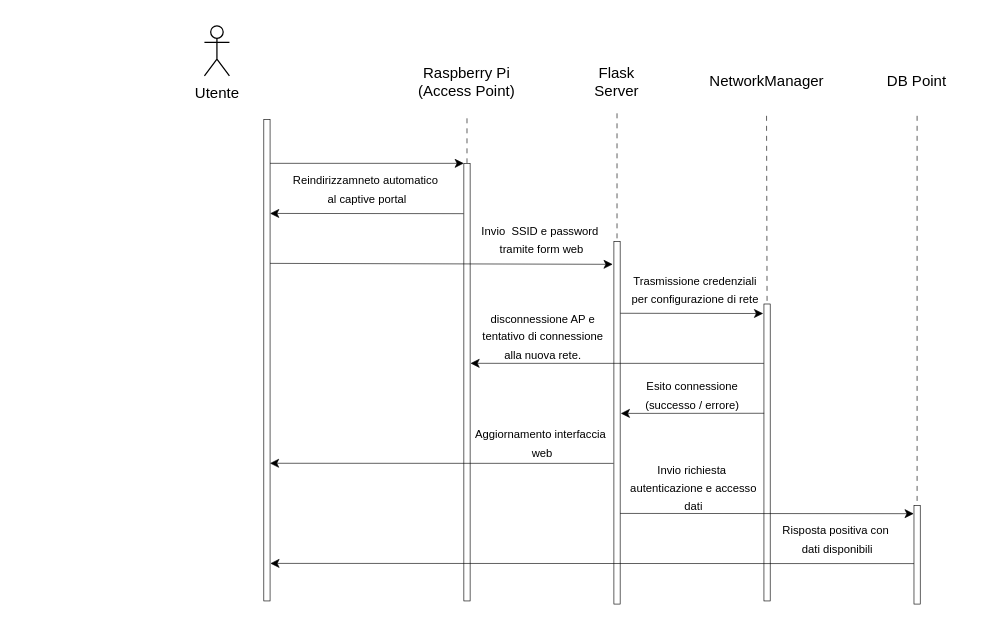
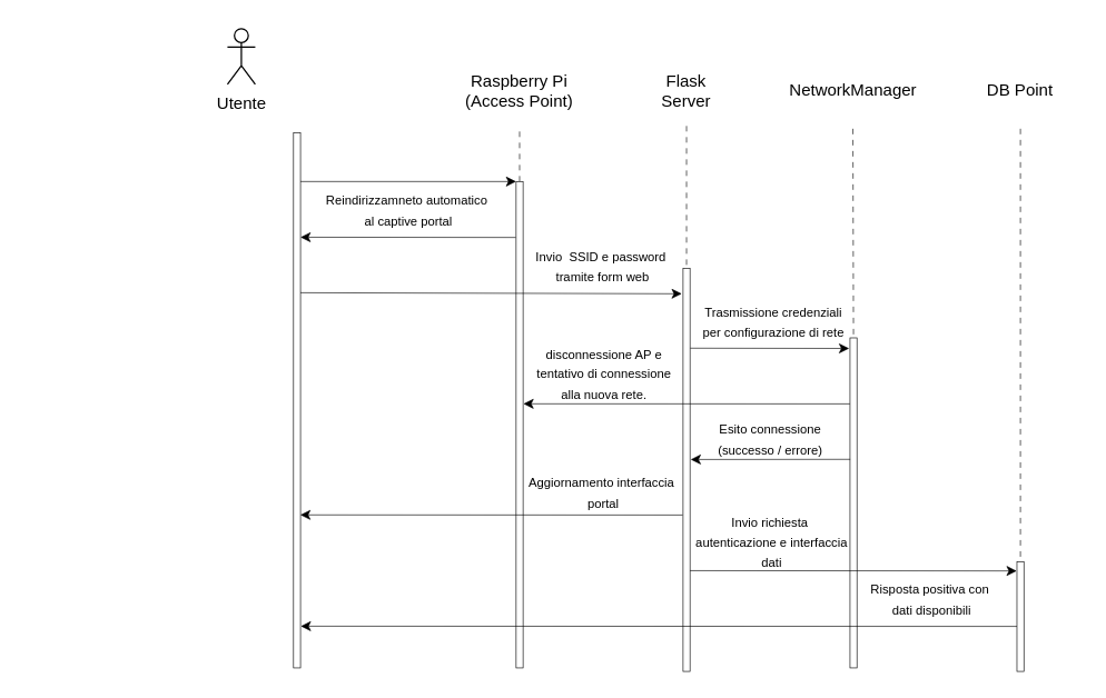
  <mxCell id="0" />
  <mxCell id="1" parent="0" />
  <mxCell id="2" value="Utente&lt;div&gt;&lt;br&gt;&lt;/div&gt;" style="shape=umlActor;verticalLabelPosition=bottom;verticalAlign=top;html=1;outlineConnect=0;" vertex="1" parent="1"><mxGeometry x="163" y="20" width="20" height="40" as="geometry" /></mxCell>
  <mxCell id="3" value="" style="endArrow=none;dashed=1;html=1;dashPattern=8 8;strokeWidth=0.5;rounded=0;strokeColor=#FFFFFF;" edge="1" parent="1"><mxGeometry width="50" height="50" relative="1" as="geometry"><mxPoint x="216" y="95" as="sourcePoint" /><mxPoint x="213" y="90" as="targetPoint" /></mxGeometry></mxCell>
  <mxCell id="4" value="Raspberry Pi&lt;div&gt;(Access Point)&lt;/div&gt;" style="text;html=1;align=center;verticalAlign=middle;whiteSpace=wrap;rounded=0;" vertex="1" parent="1"><mxGeometry x="323" y="50" width="100" height="30" as="geometry" /></mxCell>
  <mxCell id="5" value="Flask Server" style="text;html=1;align=center;verticalAlign=middle;whiteSpace=wrap;rounded=0;" vertex="1" parent="1"><mxGeometry x="463" y="50" width="60" height="30" as="geometry" /></mxCell>
  <mxCell id="6" value="DB Point" style="text;html=1;align=center;verticalAlign=middle;whiteSpace=wrap;rounded=0;" vertex="1" parent="1"><mxGeometry x="703" y="50" width="60" height="30" as="geometry" /></mxCell>
  <mxCell id="7" value="" style="endArrow=none;dashed=1;html=1;dashPattern=8 8;strokeWidth=0.5;rounded=0;" edge="1" parent="1"><mxGeometry width="50" height="50" relative="1" as="geometry"><mxPoint x="373" y="130" as="sourcePoint" /><mxPoint x="373" y="90" as="targetPoint" /></mxGeometry></mxCell>
  <mxCell id="8" value="" style="rounded=0;whiteSpace=wrap;html=1;rotation=90;strokeWidth=0.5;" vertex="1" parent="1"><mxGeometry x="198" y="302.5" width="350" height="5" as="geometry" /></mxCell>
  <mxCell id="9" value="" style="endArrow=classic;html=1;rounded=0;entryX=0;entryY=1;entryDx=0;entryDy=0;strokeWidth=0.5;" edge="1" parent="1" target="8"><mxGeometry width="50" height="50" relative="1" as="geometry"><mxPoint x="213" y="130" as="sourcePoint" /><mxPoint x="323" y="160" as="targetPoint" /></mxGeometry></mxCell>
  <mxCell id="10" value="" style="endArrow=classic;html=1;rounded=0;strokeWidth=0.5;entryX=0.063;entryY=1.187;entryDx=0;entryDy=0;entryPerimeter=0;" edge="1" parent="1" target="16"><mxGeometry width="50" height="50" relative="1" as="geometry"><mxPoint x="213" y="210" as="sourcePoint" /><mxPoint x="493" y="210" as="targetPoint" /></mxGeometry></mxCell>
  <mxCell id="11" value="NetworkManager" style="text;html=1;align=center;verticalAlign=middle;whiteSpace=wrap;rounded=0;" vertex="1" parent="1"><mxGeometry x="553" y="50" width="120" height="30" as="geometry" /></mxCell>
  <mxCell id="12" value="" style="endArrow=classic;html=1;rounded=0;strokeWidth=0.5;exitX=0.115;exitY=1.049;exitDx=0;exitDy=0;exitPerimeter=0;entryX=0.195;entryY=0.002;entryDx=0;entryDy=0;entryPerimeter=0;" edge="1" parent="1" source="8" target="34"><mxGeometry width="50" height="50" relative="1" as="geometry"><mxPoint x="373" y="170" as="sourcePoint" /><mxPoint x="213" y="170" as="targetPoint" /></mxGeometry></mxCell>
  <mxCell id="13" value="&lt;font style=&quot;font-size: 9px;&quot;&gt;Reindirizzamneto automatico&amp;nbsp;&lt;/font&gt;&lt;div&gt;&lt;font style=&quot;font-size: 9px;&quot;&gt;al captive portal&lt;/font&gt;&lt;/div&gt;" style="text;html=1;align=center;verticalAlign=middle;resizable=0;points=[];autosize=1;strokeColor=none;fillColor=none;" vertex="1" parent="1"><mxGeometry x="223" y="130" width="140" height="40" as="geometry" /></mxCell>
  <mxCell id="14" value="&lt;div style=&quot;text-align: center;&quot;&gt;&lt;font color=&quot;#000000&quot;&gt;&lt;span style=&quot;font-size: 9px; text-wrap-mode: nowrap;&quot;&gt;Invio &amp;nbsp;SSID e password&lt;/span&gt;&lt;/font&gt;&lt;/div&gt;&lt;div style=&quot;text-align: center;&quot;&gt;&lt;font color=&quot;#000000&quot;&gt;&lt;span style=&quot;font-size: 9px; text-wrap-mode: nowrap;&quot;&gt;&amp;nbsp;tramite form web&lt;/span&gt;&lt;/font&gt;&lt;/div&gt;" style="text;whiteSpace=wrap;html=1;" vertex="1" parent="1"><mxGeometry x="383" y="170" width="100" height="50" as="geometry" /></mxCell>
  <mxCell id="15" value="" style="endArrow=none;dashed=1;html=1;dashPattern=8 8;strokeWidth=0.5;rounded=0;" edge="1" parent="1"><mxGeometry width="50" height="50" relative="1" as="geometry"><mxPoint x="493" y="190" as="sourcePoint" /><mxPoint x="493" y="90" as="targetPoint" /></mxGeometry></mxCell>
  <mxCell id="16" value="" style="rounded=0;whiteSpace=wrap;html=1;rotation=90;strokeWidth=0.5;" vertex="1" parent="1"><mxGeometry x="348" y="335" width="290" height="5" as="geometry" /></mxCell>
  <mxCell id="17" value="" style="rounded=0;whiteSpace=wrap;html=1;rotation=90;strokeWidth=0.5;" vertex="1" parent="1"><mxGeometry x="494.25" y="358.75" width="237.5" height="5" as="geometry" /></mxCell>
  <mxCell id="18" value="" style="endArrow=none;dashed=1;html=1;dashPattern=8 8;strokeWidth=0.5;rounded=0;" edge="1" parent="1"><mxGeometry width="50" height="50" relative="1" as="geometry"><mxPoint x="613" y="240" as="sourcePoint" /><mxPoint x="612.58" y="90" as="targetPoint" /></mxGeometry></mxCell>
  <mxCell id="19" value="" style="endArrow=classic;html=1;rounded=0;strokeWidth=0.5;exitX=0.198;exitY=-0.028;exitDx=0;exitDy=0;exitPerimeter=0;entryX=0.032;entryY=1.127;entryDx=0;entryDy=0;entryPerimeter=0;" edge="1" parent="1" source="16" target="17"><mxGeometry width="50" height="50" relative="1" as="geometry"><mxPoint x="503" y="250" as="sourcePoint" /><mxPoint x="613" y="250" as="targetPoint" /></mxGeometry></mxCell>
  <mxCell id="20" value="&lt;div style=&quot;text-align: center;&quot;&gt;&lt;span style=&quot;font-size: 9px; white-space: nowrap;&quot;&gt;Trasmissione credenziali&lt;/span&gt;&lt;/div&gt;&lt;div style=&quot;text-align: center;&quot;&gt;&lt;span style=&quot;font-size: 9px; white-space: nowrap;&quot;&gt;per configurazione di rete&lt;/span&gt;&lt;br&gt;&lt;/div&gt;" style="text;whiteSpace=wrap;html=1;" vertex="1" parent="1"><mxGeometry x="503" y="210" width="100" height="50" as="geometry" /></mxCell>
  <mxCell id="21" value="" style="endArrow=classic;html=1;rounded=0;strokeWidth=0.5;entryX=0.457;entryY=-0.054;entryDx=0;entryDy=0;entryPerimeter=0;exitX=0.2;exitY=1.015;exitDx=0;exitDy=0;exitPerimeter=0;" edge="1" parent="1" source="17" target="8"><mxGeometry width="50" height="50" relative="1" as="geometry"><mxPoint x="313" y="210" as="sourcePoint" /><mxPoint x="590" y="210" as="targetPoint" /></mxGeometry></mxCell>
  <mxCell id="22" value="&lt;div style=&quot;text-align: center;&quot;&gt;&lt;span style=&quot;text-align: left;&quot;&gt;&lt;font style=&quot;font-size: 9px;&quot;&gt;disconnessione AP e tentativo di connessione alla nuova rete.&lt;/font&gt;&lt;/span&gt;&lt;br&gt;&lt;/div&gt;" style="text;whiteSpace=wrap;html=1;" vertex="1" parent="1"><mxGeometry x="383" y="240" width="100" height="32.5" as="geometry" /></mxCell>
  <mxCell id="23" value="" style="endArrow=classic;html=1;rounded=0;strokeWidth=0.5;entryX=0.667;entryY=-0.07;entryDx=0;entryDy=0;entryPerimeter=0;exitX=0.368;exitY=0.967;exitDx=0;exitDy=0;exitPerimeter=0;" edge="1" parent="1" source="17"><mxGeometry width="50" height="50" relative="1" as="geometry"><mxPoint x="613" y="330" as="sourcePoint" /><mxPoint x="496" y="330" as="targetPoint" /></mxGeometry></mxCell>
  <mxCell id="24" value="&lt;font style=&quot;font-size: 9px;&quot;&gt;Esito connessione&lt;/font&gt;&lt;div&gt;&lt;font style=&quot;font-size: 9px;&quot;&gt;(successo / errore)&lt;/font&gt;&lt;/div&gt;" style="text;html=1;align=center;verticalAlign=middle;resizable=0;points=[];autosize=1;strokeColor=none;fillColor=none;" vertex="1" parent="1"><mxGeometry x="503" y="295" width="100" height="40" as="geometry" /></mxCell>
  <mxCell id="25" value="" style="endArrow=classic;html=1;rounded=0;strokeWidth=0.5;entryX=0.714;entryY=0.024;entryDx=0;entryDy=0;entryPerimeter=0;exitX=0.612;exitY=1.058;exitDx=0;exitDy=0;exitPerimeter=0;" edge="1" parent="1" source="16" target="34"><mxGeometry width="50" height="50" relative="1" as="geometry"><mxPoint x="483" y="370" as="sourcePoint" /><mxPoint x="213" y="370" as="targetPoint" /></mxGeometry></mxCell>
- <mxCell id="26" value="&lt;font style=&quot;font-size: 9px;&quot;&gt;Aggiornamento interfaccia&amp;nbsp;&lt;/font&gt;&lt;div&gt;&lt;font style=&quot;font-size: 9px;&quot;&gt;web&lt;/font&gt;&lt;/div&gt;" style="text;html=1;align=center;verticalAlign=middle;resizable=0;points=[];autosize=1;strokeColor=none;fillColor=none;" vertex="1" parent="1"><mxGeometry x="368" y="333" width="130" height="40" as="geometry" /></mxCell>
+ <mxCell id="26" value="&lt;font style=&quot;font-size: 9px;&quot;&gt;Aggiornamento interfaccia&amp;nbsp;&lt;/font&gt;&lt;div&gt;&lt;font style=&quot;font-size: 9px;&quot;&gt;portal&lt;/font&gt;&lt;/div&gt;" style="text;html=1;align=center;verticalAlign=middle;resizable=0;points=[];autosize=1;strokeColor=none;fillColor=none;" vertex="1" parent="1"><mxGeometry x="368" y="333" width="130" height="40" as="geometry" /></mxCell>
  <mxCell id="27" value="" style="endArrow=classic;html=1;rounded=0;strokeWidth=0.5;exitX=0.75;exitY=0;exitDx=0;exitDy=0;entryX=0.082;entryY=1.038;entryDx=0;entryDy=0;entryPerimeter=0;" edge="1" parent="1" source="16" target="30"><mxGeometry width="50" height="50" relative="1" as="geometry"><mxPoint x="610" y="370" as="sourcePoint" /><mxPoint x="723" y="410" as="targetPoint" /></mxGeometry></mxCell>
- <mxCell id="28" value="&lt;span style=&quot;font-size: 9px;&quot;&gt;Invio richiesta&amp;nbsp;&lt;/span&gt;&lt;div&gt;&lt;span style=&quot;font-size: 9px;&quot;&gt;autenticazione&amp;nbsp;&lt;/span&gt;&lt;span style=&quot;font-size: 9px;&quot;&gt;e accesso&lt;/span&gt;&lt;/div&gt;&lt;div&gt;&lt;span style=&quot;font-size: 9px;&quot;&gt;dati&lt;/span&gt;&lt;/div&gt;" style="text;html=1;align=center;verticalAlign=middle;resizable=0;points=[];autosize=1;strokeColor=none;fillColor=none;" vertex="1" parent="1"><mxGeometry x="494.25" y="358.75" width="120" height="60" as="geometry" /></mxCell>
+ <mxCell id="28" value="&lt;span style=&quot;font-size: 9px;&quot;&gt;Invio richiesta&amp;nbsp;&lt;/span&gt;&lt;div&gt;&lt;span style=&quot;font-size: 9px;&quot;&gt;autenticazione&amp;nbsp;&lt;/span&gt;&lt;span style=&quot;font-size: 9px;&quot;&gt;e interfaccia&lt;/span&gt;&lt;/div&gt;&lt;div&gt;&lt;span style=&quot;font-size: 9px;&quot;&gt;dati&lt;/span&gt;&lt;/div&gt;" style="text;html=1;align=center;verticalAlign=middle;resizable=0;points=[];autosize=1;strokeColor=none;fillColor=none;" vertex="1" parent="1"><mxGeometry x="494.25" y="358.75" width="120" height="60" as="geometry" /></mxCell>
  <mxCell id="29" value="" style="endArrow=none;dashed=1;html=1;dashPattern=8 8;strokeWidth=0.5;rounded=0;" edge="1" parent="1"><mxGeometry width="50" height="50" relative="1" as="geometry"><mxPoint x="733" y="400" as="sourcePoint" /><mxPoint x="733" y="90" as="targetPoint" /></mxGeometry></mxCell>
  <mxCell id="30" value="" style="rounded=0;whiteSpace=wrap;html=1;rotation=90;strokeWidth=0.5;" vertex="1" parent="1"><mxGeometry x="693.63" y="440.62" width="78.75" height="5" as="geometry" /></mxCell>
  <mxCell id="31" value="" style="endArrow=classic;html=1;rounded=0;exitX=0.589;exitY=0.999;exitDx=0;exitDy=0;exitPerimeter=0;strokeWidth=0.5;entryX=0.922;entryY=-0.043;entryDx=0;entryDy=0;entryPerimeter=0;" edge="1" parent="1" source="30" target="34"><mxGeometry width="50" height="50" relative="1" as="geometry"><mxPoint x="729" y="449" as="sourcePoint" /><mxPoint x="213" y="450" as="targetPoint" /></mxGeometry></mxCell>
  <mxCell id="32" value="&lt;span style=&quot;font-size: 9px;&quot;&gt;Risposta positiva con&amp;nbsp;&lt;/span&gt;&lt;div&gt;&lt;span style=&quot;font-size: 9px;&quot;&gt;dati disponibili&lt;/span&gt;&lt;/div&gt;" style="text;html=1;align=center;verticalAlign=middle;resizable=0;points=[];autosize=1;strokeColor=none;fillColor=none;" vertex="1" parent="1"><mxGeometry x="614.25" y="410" width="110" height="40" as="geometry" /></mxCell>
  <mxCell id="33" value="" style="endArrow=none;dashed=1;html=1;dashPattern=8 8;strokeWidth=0.5;rounded=0;exitX=0;exitY=0;exitDx=0;exitDy=0;" edge="1" parent="1" target="34"><mxGeometry width="50" height="50" relative="1" as="geometry"><mxPoint x="213" y="480" as="sourcePoint" /><mxPoint x="213" y="90" as="targetPoint" /></mxGeometry></mxCell>
  <mxCell id="34" value="" style="rounded=0;whiteSpace=wrap;html=1;rotation=90;strokeWidth=0.5;" vertex="1" parent="1"><mxGeometry x="20.5" y="285" width="385" height="5" as="geometry" /></mxCell>
